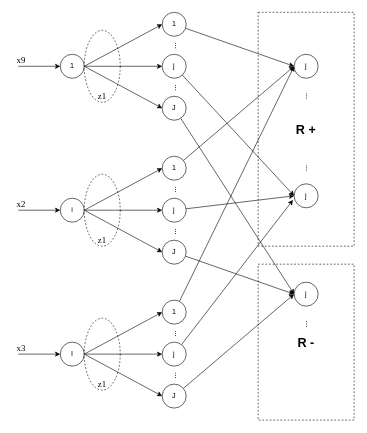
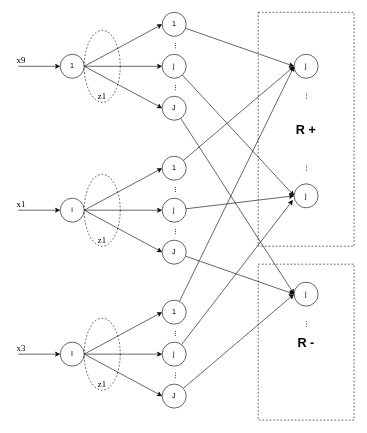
  <mxCell id="0" />
  <mxCell id="1" parent="0" />
  <mxCell id="2" value="&lt;b&gt;&lt;font style=&quot;font-size: 21px&quot;&gt;R +&lt;/font&gt;&lt;/b&gt;" style="rounded=0;whiteSpace=wrap;html=1;dashed=1;fillColor=none;" vertex="1" parent="1"><mxGeometry x="430" y="20" width="160" height="390" as="geometry" /></mxCell>
  <mxCell id="3" style="rounded=0;orthogonalLoop=1;jettySize=auto;html=1;entryX=0;entryY=0.5;entryDx=0;entryDy=0;exitX=1;exitY=0.5;exitDx=0;exitDy=0;" edge="1" parent="1" source="6" target="8"><mxGeometry relative="1" as="geometry" /></mxCell>
  <mxCell id="4" style="edgeStyle=none;rounded=0;orthogonalLoop=1;jettySize=auto;html=1;" edge="1" parent="1" source="6" target="10"><mxGeometry relative="1" as="geometry" /></mxCell>
  <mxCell id="5" style="edgeStyle=none;rounded=0;orthogonalLoop=1;jettySize=auto;html=1;entryX=0;entryY=0.5;entryDx=0;entryDy=0;exitX=1;exitY=0.5;exitDx=0;exitDy=0;" edge="1" parent="1" source="6" target="12"><mxGeometry relative="1" as="geometry" /></mxCell>
  <mxCell id="6" value="1" style="ellipse;whiteSpace=wrap;html=1;aspect=fixed;" vertex="1" parent="1"><mxGeometry x="100" y="90" width="40" height="40" as="geometry" /></mxCell>
  <mxCell id="7" style="edgeStyle=none;rounded=0;orthogonalLoop=1;jettySize=auto;html=1;entryX=0;entryY=0.5;entryDx=0;entryDy=0;" edge="1" parent="1" source="8" target="57"><mxGeometry relative="1" as="geometry" /></mxCell>
  <mxCell id="8" value="1" style="ellipse;whiteSpace=wrap;html=1;aspect=fixed;" vertex="1" parent="1"><mxGeometry x="270" y="20" width="40" height="40" as="geometry" /></mxCell>
  <mxCell id="9" style="edgeStyle=none;rounded=0;orthogonalLoop=1;jettySize=auto;html=1;entryX=0;entryY=0.5;entryDx=0;entryDy=0;" edge="1" parent="1" source="10" target="58"><mxGeometry relative="1" as="geometry" /></mxCell>
  <mxCell id="10" value="j" style="ellipse;whiteSpace=wrap;html=1;aspect=fixed;" vertex="1" parent="1"><mxGeometry x="270" y="90" width="40" height="40" as="geometry" /></mxCell>
  <mxCell id="11" style="edgeStyle=none;rounded=0;orthogonalLoop=1;jettySize=auto;html=1;entryX=0;entryY=0.5;entryDx=0;entryDy=0;" edge="1" parent="1" source="12" target="60"><mxGeometry relative="1" as="geometry" /></mxCell>
  <mxCell id="12" value="J" style="ellipse;whiteSpace=wrap;html=1;aspect=fixed;" vertex="1" parent="1"><mxGeometry x="270" y="160" width="40" height="40" as="geometry" /></mxCell>
  <mxCell id="13" value="" style="ellipse;whiteSpace=wrap;html=1;fillColor=none;dashed=1;" vertex="1" parent="1"><mxGeometry x="140" y="50" width="60" height="120" as="geometry" /></mxCell>
  <mxCell id="14" style="rounded=0;orthogonalLoop=1;jettySize=auto;html=1;entryX=0;entryY=0.5;entryDx=0;entryDy=0;" edge="1" parent="1" source="6" target="13"><mxGeometry relative="1" as="geometry"><mxPoint x="138.124" y="101.542" as="sourcePoint" /><mxPoint x="270" y="40" as="targetPoint" /></mxGeometry></mxCell>
  <mxCell id="15" value="" style="endArrow=classic;html=1;entryX=0;entryY=0.5;entryDx=0;entryDy=0;" edge="1" parent="1" target="6"><mxGeometry width="50" height="50" relative="1" as="geometry"><mxPoint x="30" y="110" as="sourcePoint" /><mxPoint x="350" y="290" as="targetPoint" /></mxGeometry></mxCell>
  <mxCell id="16" value="&lt;font face=&quot;times new roman, serif&quot;&gt;&lt;span style=&quot;font-size: 14.667px&quot;&gt;x9&lt;/span&gt;&lt;/font&gt;" style="text;html=1;strokeColor=none;fillColor=none;align=center;verticalAlign=middle;whiteSpace=wrap;rounded=0;dashed=1;" vertex="1" parent="1"><mxGeometry x="20" y="80" width="30" height="40" as="geometry" /></mxCell>
  <mxCell id="17" style="edgeStyle=none;rounded=0;orthogonalLoop=1;jettySize=auto;html=1;exitX=1;exitY=1;exitDx=0;exitDy=0;" edge="1" parent="1" source="16" target="16"><mxGeometry relative="1" as="geometry" /></mxCell>
  <mxCell id="18" value="&lt;font face=&quot;times new roman, serif&quot;&gt;&lt;span style=&quot;font-size: 14.667px&quot;&gt;z1&lt;/span&gt;&lt;/font&gt;" style="text;html=1;strokeColor=none;fillColor=none;align=center;verticalAlign=middle;whiteSpace=wrap;rounded=0;dashed=1;" vertex="1" parent="1"><mxGeometry x="155" y="140" width="30" height="40" as="geometry" /></mxCell>
  <mxCell id="19" value="&lt;font face=&quot;times new roman, serif&quot;&gt;&lt;span style=&quot;font-size: 14.667px&quot;&gt;...&lt;/span&gt;&lt;/font&gt;" style="text;html=1;strokeColor=none;fillColor=none;align=center;verticalAlign=middle;whiteSpace=wrap;rounded=0;dashed=1;rotation=90;" vertex="1" parent="1"><mxGeometry x="281" y="66" width="30" height="20" as="geometry" /></mxCell>
  <mxCell id="20" value="&lt;font face=&quot;times new roman, serif&quot;&gt;&lt;span style=&quot;font-size: 14.667px&quot;&gt;...&lt;/span&gt;&lt;/font&gt;" style="text;html=1;strokeColor=none;fillColor=none;align=center;verticalAlign=middle;whiteSpace=wrap;rounded=0;dashed=1;rotation=90;" vertex="1" parent="1"><mxGeometry x="282" y="136" width="30" height="20" as="geometry" /></mxCell>
  <mxCell id="21" style="rounded=0;orthogonalLoop=1;jettySize=auto;html=1;entryX=0;entryY=0.5;entryDx=0;entryDy=0;exitX=1;exitY=0.5;exitDx=0;exitDy=0;" edge="1" parent="1" source="24" target="26"><mxGeometry relative="1" as="geometry" /></mxCell>
  <mxCell id="22" style="edgeStyle=none;rounded=0;orthogonalLoop=1;jettySize=auto;html=1;" edge="1" parent="1" source="24" target="28"><mxGeometry relative="1" as="geometry" /></mxCell>
  <mxCell id="23" style="edgeStyle=none;rounded=0;orthogonalLoop=1;jettySize=auto;html=1;entryX=0;entryY=0.5;entryDx=0;entryDy=0;exitX=1;exitY=0.5;exitDx=0;exitDy=0;" edge="1" parent="1" source="24" target="30"><mxGeometry relative="1" as="geometry" /></mxCell>
  <mxCell id="24" value="i" style="ellipse;whiteSpace=wrap;html=1;aspect=fixed;" vertex="1" parent="1"><mxGeometry x="100" y="330" width="40" height="40" as="geometry" /></mxCell>
  <mxCell id="25" style="edgeStyle=none;rounded=0;orthogonalLoop=1;jettySize=auto;html=1;entryX=0;entryY=0.5;entryDx=0;entryDy=0;" edge="1" parent="1" source="26" target="57"><mxGeometry relative="1" as="geometry"><mxPoint x="490" y="150" as="targetPoint" /></mxGeometry></mxCell>
  <mxCell id="26" value="1" style="ellipse;whiteSpace=wrap;html=1;aspect=fixed;" vertex="1" parent="1"><mxGeometry x="270" y="260" width="40" height="40" as="geometry" /></mxCell>
  <mxCell id="27" style="edgeStyle=none;rounded=0;orthogonalLoop=1;jettySize=auto;html=1;entryX=0;entryY=0.5;entryDx=0;entryDy=0;" edge="1" parent="1" source="28" target="58"><mxGeometry relative="1" as="geometry"><mxPoint x="490" y="290" as="targetPoint" /></mxGeometry></mxCell>
  <mxCell id="28" value="j" style="ellipse;whiteSpace=wrap;html=1;aspect=fixed;" vertex="1" parent="1"><mxGeometry x="270" y="330" width="40" height="40" as="geometry" /></mxCell>
  <mxCell id="29" style="edgeStyle=none;rounded=0;orthogonalLoop=1;jettySize=auto;html=1;entryX=0;entryY=0.5;entryDx=0;entryDy=0;" edge="1" parent="1" source="30" target="60"><mxGeometry relative="1" as="geometry" /></mxCell>
  <mxCell id="30" value="J" style="ellipse;whiteSpace=wrap;html=1;aspect=fixed;" vertex="1" parent="1"><mxGeometry x="270" y="400" width="40" height="40" as="geometry" /></mxCell>
  <mxCell id="31" value="" style="ellipse;whiteSpace=wrap;html=1;fillColor=none;dashed=1;" vertex="1" parent="1"><mxGeometry x="140" y="290" width="60" height="120" as="geometry" /></mxCell>
  <mxCell id="32" style="rounded=0;orthogonalLoop=1;jettySize=auto;html=1;entryX=0;entryY=0.5;entryDx=0;entryDy=0;" edge="1" parent="1" source="24" target="31"><mxGeometry relative="1" as="geometry"><mxPoint x="138.124" y="341.542" as="sourcePoint" /><mxPoint x="270" y="280" as="targetPoint" /></mxGeometry></mxCell>
  <mxCell id="33" value="" style="endArrow=classic;html=1;entryX=0;entryY=0.5;entryDx=0;entryDy=0;" edge="1" parent="1" target="24"><mxGeometry width="50" height="50" relative="1" as="geometry"><mxPoint x="30" y="350" as="sourcePoint" /><mxPoint x="350" y="530" as="targetPoint" /></mxGeometry></mxCell>
- <mxCell id="34" value="&lt;font face=&quot;times new roman, serif&quot;&gt;&lt;span style=&quot;font-size: 14.667px&quot;&gt;x2&lt;/span&gt;&lt;/font&gt;" style="text;html=1;strokeColor=none;fillColor=none;align=center;verticalAlign=middle;whiteSpace=wrap;rounded=0;dashed=1;" vertex="1" parent="1"><mxGeometry x="20" y="320" width="30" height="40" as="geometry" /></mxCell>
+ <mxCell id="34" value="&lt;font face=&quot;times new roman, serif&quot;&gt;&lt;span style=&quot;font-size: 14.667px&quot;&gt;x1&lt;/span&gt;&lt;/font&gt;" style="text;html=1;strokeColor=none;fillColor=none;align=center;verticalAlign=middle;whiteSpace=wrap;rounded=0;dashed=1;" vertex="1" parent="1"><mxGeometry x="20" y="320" width="30" height="40" as="geometry" /></mxCell>
  <mxCell id="35" style="edgeStyle=none;rounded=0;orthogonalLoop=1;jettySize=auto;html=1;exitX=1;exitY=1;exitDx=0;exitDy=0;" edge="1" parent="1" source="34" target="34"><mxGeometry relative="1" as="geometry" /></mxCell>
  <mxCell id="36" value="&lt;font face=&quot;times new roman, serif&quot;&gt;&lt;span style=&quot;font-size: 14.667px&quot;&gt;z1&lt;/span&gt;&lt;/font&gt;" style="text;html=1;strokeColor=none;fillColor=none;align=center;verticalAlign=middle;whiteSpace=wrap;rounded=0;dashed=1;" vertex="1" parent="1"><mxGeometry x="155" y="380" width="30" height="40" as="geometry" /></mxCell>
  <mxCell id="37" value="&lt;font face=&quot;times new roman, serif&quot;&gt;&lt;span style=&quot;font-size: 14.667px&quot;&gt;...&lt;/span&gt;&lt;/font&gt;" style="text;html=1;strokeColor=none;fillColor=none;align=center;verticalAlign=middle;whiteSpace=wrap;rounded=0;dashed=1;rotation=90;" vertex="1" parent="1"><mxGeometry x="281" y="306" width="30" height="20" as="geometry" /></mxCell>
  <mxCell id="38" value="&lt;font face=&quot;times new roman, serif&quot;&gt;&lt;span style=&quot;font-size: 14.667px&quot;&gt;...&lt;/span&gt;&lt;/font&gt;" style="text;html=1;strokeColor=none;fillColor=none;align=center;verticalAlign=middle;whiteSpace=wrap;rounded=0;dashed=1;rotation=90;" vertex="1" parent="1"><mxGeometry x="282" y="376" width="30" height="20" as="geometry" /></mxCell>
  <mxCell id="39" style="rounded=0;orthogonalLoop=1;jettySize=auto;html=1;entryX=0;entryY=0.5;entryDx=0;entryDy=0;exitX=1;exitY=0.5;exitDx=0;exitDy=0;" edge="1" parent="1" source="42" target="44"><mxGeometry relative="1" as="geometry" /></mxCell>
  <mxCell id="40" style="edgeStyle=none;rounded=0;orthogonalLoop=1;jettySize=auto;html=1;" edge="1" parent="1" source="42" target="46"><mxGeometry relative="1" as="geometry" /></mxCell>
  <mxCell id="41" style="edgeStyle=none;rounded=0;orthogonalLoop=1;jettySize=auto;html=1;entryX=0;entryY=0.5;entryDx=0;entryDy=0;exitX=1;exitY=0.5;exitDx=0;exitDy=0;" edge="1" parent="1" source="42" target="48"><mxGeometry relative="1" as="geometry" /></mxCell>
  <mxCell id="42" value="I" style="ellipse;whiteSpace=wrap;html=1;aspect=fixed;" vertex="1" parent="1"><mxGeometry x="100" y="570" width="40" height="40" as="geometry" /></mxCell>
  <mxCell id="43" style="edgeStyle=none;rounded=0;orthogonalLoop=1;jettySize=auto;html=1;entryX=0;entryY=0.5;entryDx=0;entryDy=0;" edge="1" parent="1" source="44" target="57"><mxGeometry relative="1" as="geometry" /></mxCell>
  <mxCell id="44" value="1" style="ellipse;whiteSpace=wrap;html=1;aspect=fixed;" vertex="1" parent="1"><mxGeometry x="270" y="500" width="40" height="40" as="geometry" /></mxCell>
  <mxCell id="45" style="edgeStyle=none;rounded=0;orthogonalLoop=1;jettySize=auto;html=1;entryX=-0.05;entryY=0.675;entryDx=0;entryDy=0;entryPerimeter=0;" edge="1" parent="1" source="46" target="58"><mxGeometry relative="1" as="geometry" /></mxCell>
  <mxCell id="46" value="j" style="ellipse;whiteSpace=wrap;html=1;aspect=fixed;" vertex="1" parent="1"><mxGeometry x="270" y="570" width="40" height="40" as="geometry" /></mxCell>
  <mxCell id="47" style="edgeStyle=none;rounded=0;orthogonalLoop=1;jettySize=auto;html=1;entryX=0;entryY=0.5;entryDx=0;entryDy=0;" edge="1" parent="1" source="48" target="60"><mxGeometry relative="1" as="geometry" /></mxCell>
  <mxCell id="48" value="J" style="ellipse;whiteSpace=wrap;html=1;aspect=fixed;" vertex="1" parent="1"><mxGeometry x="270" y="640" width="40" height="40" as="geometry" /></mxCell>
  <mxCell id="49" value="" style="ellipse;whiteSpace=wrap;html=1;fillColor=none;dashed=1;" vertex="1" parent="1"><mxGeometry x="140" y="530" width="60" height="120" as="geometry" /></mxCell>
  <mxCell id="50" style="rounded=0;orthogonalLoop=1;jettySize=auto;html=1;entryX=0;entryY=0.5;entryDx=0;entryDy=0;" edge="1" parent="1" source="42" target="49"><mxGeometry relative="1" as="geometry"><mxPoint x="138.124" y="581.542" as="sourcePoint" /><mxPoint x="270" y="520" as="targetPoint" /></mxGeometry></mxCell>
  <mxCell id="51" value="" style="endArrow=classic;html=1;entryX=0;entryY=0.5;entryDx=0;entryDy=0;" edge="1" parent="1" target="42"><mxGeometry width="50" height="50" relative="1" as="geometry"><mxPoint x="30" y="590" as="sourcePoint" /><mxPoint x="350" y="770" as="targetPoint" /></mxGeometry></mxCell>
  <mxCell id="52" value="&lt;font face=&quot;times new roman, serif&quot;&gt;&lt;span style=&quot;font-size: 14.667px&quot;&gt;x3&lt;/span&gt;&lt;/font&gt;" style="text;html=1;strokeColor=none;fillColor=none;align=center;verticalAlign=middle;whiteSpace=wrap;rounded=0;dashed=1;" vertex="1" parent="1"><mxGeometry x="20" y="560" width="30" height="40" as="geometry" /></mxCell>
  <mxCell id="53" style="edgeStyle=none;rounded=0;orthogonalLoop=1;jettySize=auto;html=1;exitX=1;exitY=1;exitDx=0;exitDy=0;" edge="1" parent="1" source="52" target="52"><mxGeometry relative="1" as="geometry" /></mxCell>
  <mxCell id="54" value="&lt;font face=&quot;times new roman, serif&quot;&gt;&lt;span style=&quot;font-size: 14.667px&quot;&gt;z1&lt;/span&gt;&lt;/font&gt;" style="text;html=1;strokeColor=none;fillColor=none;align=center;verticalAlign=middle;whiteSpace=wrap;rounded=0;dashed=1;" vertex="1" parent="1"><mxGeometry x="155" y="620" width="30" height="40" as="geometry" /></mxCell>
  <mxCell id="55" value="&lt;font face=&quot;times new roman, serif&quot;&gt;&lt;span style=&quot;font-size: 14.667px&quot;&gt;...&lt;/span&gt;&lt;/font&gt;" style="text;html=1;strokeColor=none;fillColor=none;align=center;verticalAlign=middle;whiteSpace=wrap;rounded=0;dashed=1;rotation=90;" vertex="1" parent="1"><mxGeometry x="281" y="546" width="30" height="20" as="geometry" /></mxCell>
  <mxCell id="56" value="&lt;font face=&quot;times new roman, serif&quot;&gt;&lt;span style=&quot;font-size: 14.667px&quot;&gt;...&lt;/span&gt;&lt;/font&gt;" style="text;html=1;strokeColor=none;fillColor=none;align=center;verticalAlign=middle;whiteSpace=wrap;rounded=0;dashed=1;rotation=90;" vertex="1" parent="1"><mxGeometry x="282" y="616" width="30" height="20" as="geometry" /></mxCell>
  <mxCell id="57" value="j" style="ellipse;whiteSpace=wrap;html=1;aspect=fixed;" vertex="1" parent="1"><mxGeometry x="490" y="90" width="40" height="40" as="geometry" /></mxCell>
  <mxCell id="58" value="j" style="ellipse;whiteSpace=wrap;html=1;aspect=fixed;" vertex="1" parent="1"><mxGeometry x="490" y="306" width="40" height="40" as="geometry" /></mxCell>
  <mxCell id="59" value="&lt;b&gt;&lt;font style=&quot;font-size: 21px&quot;&gt;R -&lt;/font&gt;&lt;/b&gt;" style="rounded=0;whiteSpace=wrap;html=1;dashed=1;fillColor=none;" vertex="1" parent="1"><mxGeometry x="430" y="440" width="160" height="260" as="geometry" /></mxCell>
  <mxCell id="60" value="j" style="ellipse;whiteSpace=wrap;html=1;aspect=fixed;" vertex="1" parent="1"><mxGeometry x="490" y="470" width="40" height="40" as="geometry" /></mxCell>
  <mxCell id="61" value="&lt;font face=&quot;times new roman, serif&quot;&gt;&lt;span style=&quot;font-size: 14.667px&quot;&gt;...&lt;/span&gt;&lt;/font&gt;" style="text;html=1;strokeColor=none;fillColor=none;align=center;verticalAlign=middle;whiteSpace=wrap;rounded=0;dashed=1;rotation=90;" vertex="1" parent="1"><mxGeometry x="500" y="150" width="30" height="20" as="geometry" /></mxCell>
  <mxCell id="62" value="&lt;font face=&quot;times new roman, serif&quot;&gt;&lt;span style=&quot;font-size: 14.667px&quot;&gt;...&lt;/span&gt;&lt;/font&gt;" style="text;html=1;strokeColor=none;fillColor=none;align=center;verticalAlign=middle;whiteSpace=wrap;rounded=0;dashed=1;rotation=90;" vertex="1" parent="1"><mxGeometry x="500" y="270" width="30" height="20" as="geometry" /></mxCell>
  <mxCell id="63" value="&lt;font face=&quot;times new roman, serif&quot;&gt;&lt;span style=&quot;font-size: 14.667px&quot;&gt;...&lt;/span&gt;&lt;/font&gt;" style="text;html=1;strokeColor=none;fillColor=none;align=center;verticalAlign=middle;whiteSpace=wrap;rounded=0;dashed=1;rotation=90;" vertex="1" parent="1"><mxGeometry x="500" y="530" width="30" height="20" as="geometry" /></mxCell>
